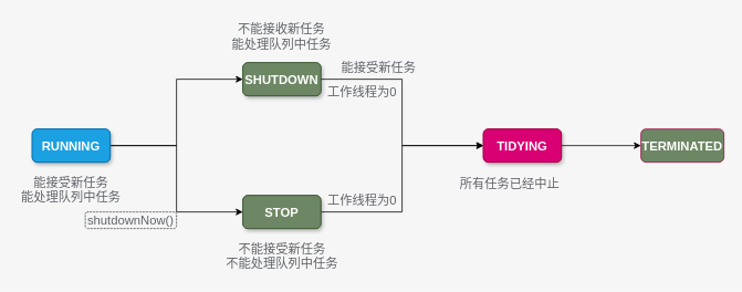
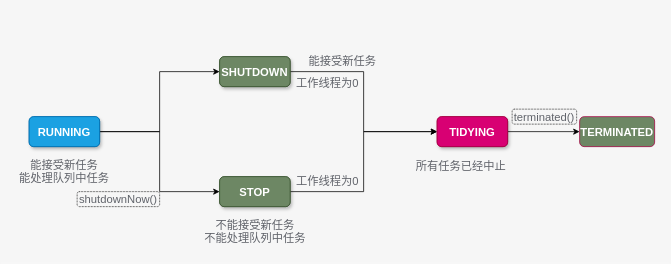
  <mxCell id="0" />
  <mxCell id="1" parent="0" />
  <mxCell id="2" style="edgeStyle=orthogonalEdgeStyle;rounded=0;orthogonalLoop=1;jettySize=auto;html=1;entryX=0;entryY=0.5;entryDx=0;entryDy=0;" edge="1" parent="1" source="18" target="5"><mxGeometry relative="1" as="geometry"><mxPoint x="146" y="175" as="sourcePoint" /></mxGeometry></mxCell>
  <mxCell id="3" style="edgeStyle=orthogonalEdgeStyle;rounded=0;orthogonalLoop=1;jettySize=auto;html=1;entryX=0;entryY=0.5;entryDx=0;entryDy=0;" edge="1" parent="1" source="18" target="7"><mxGeometry relative="1" as="geometry"><mxPoint x="146" y="175" as="sourcePoint" /></mxGeometry></mxCell>
  <mxCell id="4" style="edgeStyle=orthogonalEdgeStyle;rounded=0;orthogonalLoop=1;jettySize=auto;html=1;exitX=1;exitY=0.5;exitDx=0;exitDy=0;entryX=0;entryY=0.5;entryDx=0;entryDy=0;" edge="1" parent="1" source="5" target="9"><mxGeometry relative="1" as="geometry" /></mxCell>
  <mxCell id="5" value="SHUTDOWN" style="rounded=1;whiteSpace=wrap;html=1;fontSize=15;fontStyle=1;fontColor=#ffffff;strokeColor=#3A5431;fillColor=#6d8764;" vertex="1" parent="1"><mxGeometry x="292" y="75" width="94" height="40" as="geometry" /></mxCell>
  <mxCell id="6" style="edgeStyle=orthogonalEdgeStyle;rounded=0;orthogonalLoop=1;jettySize=auto;html=1;exitX=1;exitY=0.5;exitDx=0;exitDy=0;entryX=0;entryY=0.5;entryDx=0;entryDy=0;" edge="1" parent="1" source="7" target="9"><mxGeometry relative="1" as="geometry" /></mxCell>
  <mxCell id="7" value="STOP" style="rounded=1;whiteSpace=wrap;html=1;fontSize=15;fontStyle=1;fontColor=#ffffff;strokeColor=#3A5431;fillColor=#6d8764;gradientDirection=east;" vertex="1" parent="1"><mxGeometry x="292" y="235" width="94" height="40" as="geometry" /></mxCell>
  <mxCell id="8" style="edgeStyle=orthogonalEdgeStyle;rounded=0;orthogonalLoop=1;jettySize=auto;html=1;exitX=1;exitY=0.5;exitDx=0;exitDy=0;" edge="1" parent="1" source="9" target="10"><mxGeometry relative="1" as="geometry" /></mxCell>
  <mxCell id="9" value="TIDYING" style="rounded=1;whiteSpace=wrap;html=1;fontSize=15;fontStyle=1;fillColor=#d80073;strokeColor=#A50040;fontColor=#ffffff;" vertex="1" parent="1"><mxGeometry x="582" y="155" width="94" height="40" as="geometry" /></mxCell>
  <mxCell id="10" value="TERMINATED" style="rounded=1;whiteSpace=wrap;html=1;fontSize=15;fontStyle=1;fillColor=#6d8764;strokeColor=#A50040;fontColor=#ffffff;" vertex="1" parent="1"><mxGeometry x="772" y="155" width="100" height="40" as="geometry" /></mxCell>
  <mxCell id="11" value="shutdownNow()" style="text;html=1;fillColor=none;align=center;verticalAlign=middle;whiteSpace=wrap;rounded=1;fontSize=15;shadow=0;strokeColor=#000000;dashed=1;dashPattern=1 1;fontColor=#60636A;" vertex="1" parent="1"><mxGeometry x="102" y="255" width="110" height="20" as="geometry" /></mxCell>
+ <mxCell id="12" value="terminated()" style="text;html=1;strokeColor=#000000;fillColor=none;align=center;verticalAlign=middle;whiteSpace=wrap;rounded=1;fontSize=15;shadow=0;dashed=1;dashPattern=1 1;fontColor=#60636A;" vertex="1" parent="1"><mxGeometry x="682" y="145" width="86" height="20" as="geometry" /></mxCell>
  <mxCell id="13" value="不能接受新任务&lt;br&gt;不能处理队列中任务" style="text;html=1;strokeColor=none;fillColor=none;align=center;verticalAlign=middle;whiteSpace=wrap;rounded=0;fontSize=15;fontColor=#60636A;" vertex="1" parent="1"><mxGeometry x="262.5" y="285" width="153" height="45" as="geometry" /></mxCell>
  <mxCell id="14" value="工作线程为0" style="text;html=1;strokeColor=none;fillColor=none;align=center;verticalAlign=middle;whiteSpace=wrap;rounded=0;fontSize=15;fontColor=#60636A;" vertex="1" parent="1"><mxGeometry x="386" y="95" width="100" height="30" as="geometry" /></mxCell>
  <mxCell id="15" value="能接受新任务" style="text;html=1;strokeColor=none;fillColor=none;align=center;verticalAlign=middle;whiteSpace=wrap;rounded=0;fontSize=15;fontColor=#60636A;" vertex="1" parent="1"><mxGeometry x="386" y="65" width="140" height="30" as="geometry" /></mxCell>
  <mxCell id="16" value="所有任务已经中止" style="text;html=1;strokeColor=none;fillColor=none;align=center;verticalAlign=middle;whiteSpace=wrap;rounded=0;fontSize=15;fontColor=#60636A;" vertex="1" parent="1"><mxGeometry x="544" y="205" width="140" height="30" as="geometry" /></mxCell>
  <mxCell id="17" value="工作线程为0" style="text;html=1;strokeColor=none;fillColor=none;align=center;verticalAlign=middle;whiteSpace=wrap;rounded=0;fontSize=15;fontColor=#60636A;" vertex="1" parent="1"><mxGeometry x="386" y="225" width="100" height="30" as="geometry" /></mxCell>
  <mxCell id="18" value="RUNNING" style="rounded=1;whiteSpace=wrap;html=1;fontSize=15;fontStyle=1;fillColor=#1ba1e2;strokeColor=#006EAF;fontColor=#ffffff;" vertex="1" parent="1"><mxGeometry x="38" y="155" width="94" height="40" as="geometry" /></mxCell>
  <mxCell id="19" value="RUNNING" style="rounded=1;whiteSpace=wrap;html=1;fontSize=15;fontStyle=1;fillColor=#1ba1e2;strokeColor=#006EAF;fontColor=#ffffff;shadow=1;" vertex="1" parent="1"><mxGeometry x="38" y="155" width="94" height="40" as="geometry" /></mxCell>
  <mxCell id="20" value="SHUTDOWN" style="rounded=1;whiteSpace=wrap;html=1;fontSize=15;fontStyle=1;fontColor=#ffffff;strokeColor=#3A5431;fillColor=#6d8764;shadow=1;" vertex="1" parent="1"><mxGeometry x="292" y="75" width="94" height="40" as="geometry" /></mxCell>
  <mxCell id="21" value="STOP" style="rounded=1;whiteSpace=wrap;html=1;fontSize=15;fontStyle=1;fontColor=#ffffff;strokeColor=#3A5431;fillColor=#6d8764;gradientDirection=east;shadow=1;" vertex="1" parent="1"><mxGeometry x="292" y="235" width="94" height="40" as="geometry" /></mxCell>
  <mxCell id="22" value="TIDYING" style="rounded=1;whiteSpace=wrap;html=1;fontSize=15;fontStyle=1;fillColor=#d80073;strokeColor=#A50040;fontColor=#ffffff;shadow=1;" vertex="1" parent="1"><mxGeometry x="582" y="155" width="94" height="40" as="geometry" /></mxCell>
  <mxCell id="23" value="能接受新任务&lt;br&gt;能处理队列中任务" style="text;html=1;strokeColor=none;fillColor=none;align=center;verticalAlign=middle;whiteSpace=wrap;rounded=0;fontSize=15;fontColor=#60636A;" vertex="1" parent="1"><mxGeometry x="20" y="205" width="130" height="45" as="geometry" /></mxCell>
- <mxCell id="24" value="不能接收新任务&lt;br&gt;能处理队列中任务" style="text;html=1;strokeColor=none;fillColor=none;align=center;verticalAlign=middle;whiteSpace=wrap;rounded=0;fontSize=15;fontColor=#60636A;" vertex="1" parent="1"><mxGeometry x="269" y="20" width="140" height="45" as="geometry" /></mxCell>
